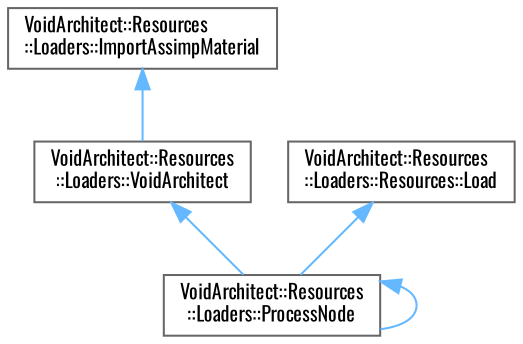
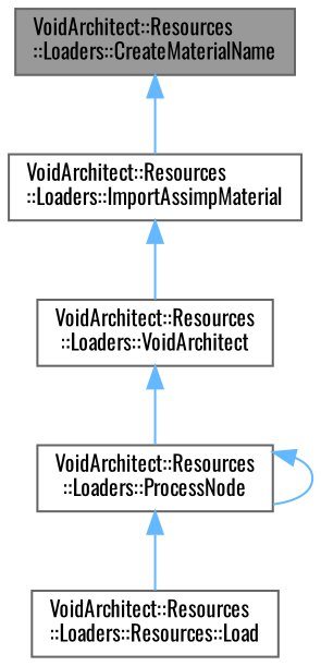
  digraph {
    fontname=Oswald
    rankdir=TB
    node [color=grey40 fillcolor=white fontname=Oswald fontsize=10 shape=box style=filled]
    edge [color=steelblue1 dir=back fontname=Oswald fontsize=10 labelfontname=Helvetica labelfontsize=10 style=solid]
+   n1 [color=gray40 fillcolor=grey60 fontcolor=black height=0.2 label="VoidArchitect::Resources\l::Loaders::CreateMaterialName" width=0.4]
    n2 [height=0.2 label="VoidArchitect::Resources\l::Loaders::ImportAssimpMaterial" width=0.4]
    n3 [height=0.2 label="VoidArchitect::Resources\l::Loaders::VoidArchitect" width=0.4]
    n4 [height=0.2 label="VoidArchitect::Resources\l::Loaders::ProcessNode" width=0.4]
    n5 [height=0.2 label="VoidArchitect::Resources\l::Loaders::Resources::Load" width=0.4]
+   n1 -> n2
    n2 -> n3
    n3 -> n4
    n4 -> n4
-   n5 -> n4
+   n4 -> n5
  }
